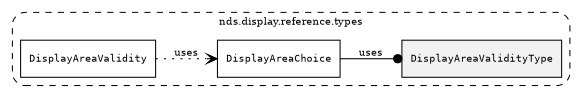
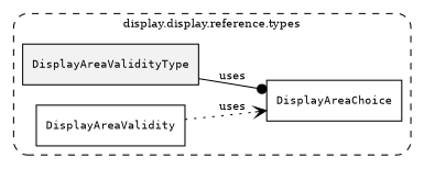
  digraph {
    fontsize=10
    rankdir=LR
    node [fontsize=10 shape=box]
    edge [fontsize=10]
    n1 [fillcolor="#0000000D" label=<<font face="monospace"><table align="center" border="0" cellspacing="0" cellpadding="0"><tr><td href="../../../content/packages/nds.display.reference.types.html#Enum-DisplayAreaValidityType" title="Enum defined in nds.display.reference.types">DisplayAreaValidityType</td></tr></table></font>> style=filled]
    n2 [label=<<font face="monospace"><table align="center" border="0" cellspacing="0" cellpadding="0"><tr><td href="../../../content/packages/nds.display.reference.types.html#Structure-DisplayAreaValidity" title="Structure defined in nds.display.reference.types">DisplayAreaValidity</td></tr></table></font>>]
    n3 [label=<<font face="monospace"><table align="center" border="0" cellspacing="0" cellpadding="0"><tr><td href="../../../content/packages/nds.display.reference.types.html#Choice-DisplayAreaChoice" title="Choice defined in nds.display.reference.types">DisplayAreaChoice</td></tr></table></font>>]
    subgraph cluster_1 {
-     label="nds.display.reference.types"
+     label="display.display.reference.types"
      style="dashed, rounded"
      n1
      n2
      n3
    }
    n2 -> n3 [arrowhead=vee label=uses style=dotted]
-   n3 -> n1 [arrowhead=dot label=uses style=solid]
+   n1 -> n3 [arrowhead=dot label=uses style=solid]
  }
